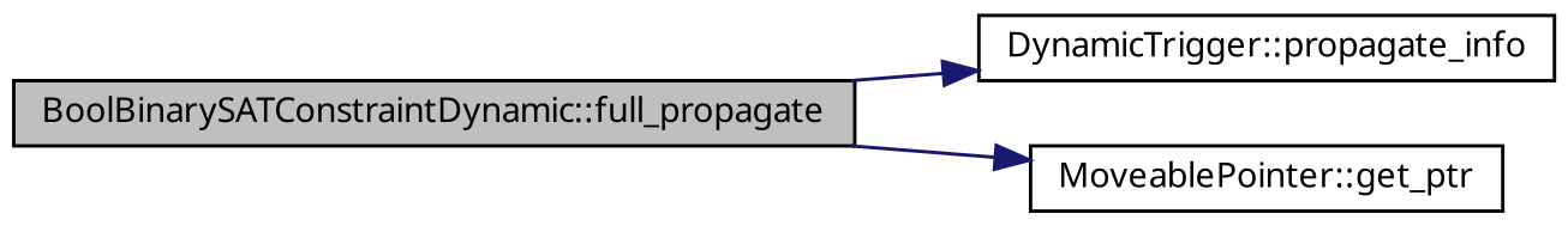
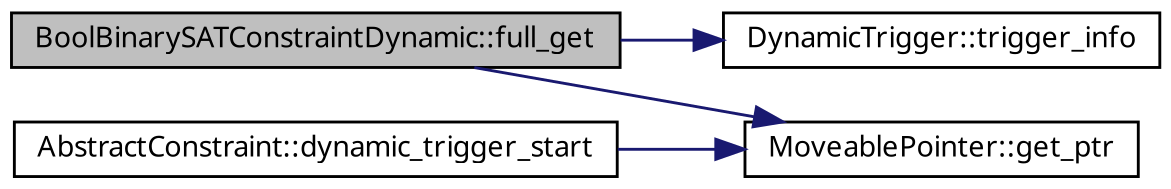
  digraph {
    fontname="Noto Sans"
    rankdir=LR
    node [color=black fillcolor=white fontname="Noto Sans" fontsize=10 shape=record style=filled]
    edge [color=midnightblue fontname="Noto Sans" fontsize=10 labelfontname=FreeSans labelfontsize=10 style=solid]
-   n1 [fillcolor=grey75 fontcolor=black height=0.2 label="BoolBinarySATConstraintDynamic::full_propagate" width=0.4]
-   n2 [height=0.2 label="DynamicTrigger::propagate_info" width=0.4]
+   n1 [fillcolor=grey75 fontcolor=black height=0.2 label="BoolBinarySATConstraintDynamic::full_get" width=0.4]
+   n2 [height=0.2 label="DynamicTrigger::trigger_info" width=0.4]
    n3 [height=0.2 label="MoveablePointer::get_ptr" width=0.4]
+   n4 [height=0.2 label="AbstractConstraint::dynamic_trigger_start" width=0.4]
    n1 -> n2
    n1 -> n3
+   n4 -> n3
  }
